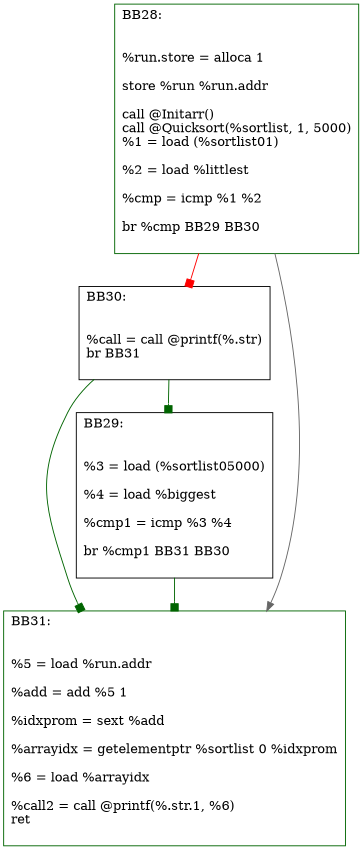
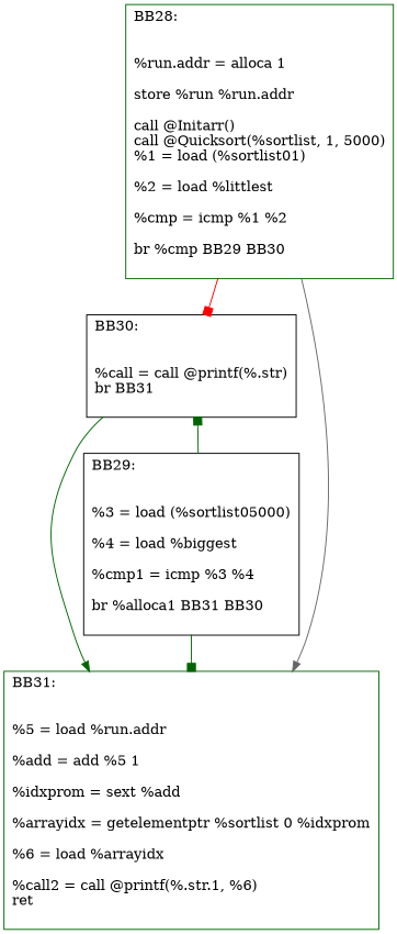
  digraph {
    node [color=darkgreen shape=record]
    edge [arrowhead=box color=darkgreen]
-   n1 [label="{BB28:\l\l\n%run.store = alloca 1\l\nstore %run %run.addr\l\ncall @Initarr()\lcall @Quicksort(%sortlist, 1, 5000)\l%1 = load  (%sortlist01)\l\n%2 = load %littlest\l\n%cmp = icmp %1 %2\l\nbr %cmp BB29 BB30\l\n}"]
+   n1 [label="{BB28:\l\l\n%run.addr = alloca 1\l\nstore %run %run.addr\l\ncall @Initarr()\lcall @Quicksort(%sortlist, 1, 5000)\l%1 = load  (%sortlist01)\l\n%2 = load %littlest\l\n%cmp = icmp %1 %2\l\nbr %cmp BB29 BB30\l\n}"]
    n2 [color=black label="{BB30:\l\l\n%call = call @printf(%.str)\lbr BB31\l\n}"]
    n3 [label="{BB31:\l\l\n%5 = load %run.addr\l\n%add = add %5 1\l\n%idxprom = sext %add\l\n%arrayidx = getelementptr %sortlist 0 %idxprom\l\n%6 = load %arrayidx\l\n%call2 = call @printf(%.str.1, %6)\lret\l\n}"]
-   n4 [color=black label="{BB29:\l\l\n%3 = load  (%sortlist05000)\l\n%4 = load %biggest\l\n%cmp1 = icmp %3 %4\l\nbr %cmp1 BB31 BB30\l\n}"]
+   n4 [color=black label="{BB29:\l\l\n%3 = load  (%sortlist05000)\l\n%4 = load %biggest\l\n%cmp1 = icmp %3 %4\l\nbr %alloca1 BB31 BB30\l\n}"]
    n1 -> n2 [color=red]
    n1 -> n3 [arrowhead=normal color=gray40]
-   n2 -> n3
-   n2 -> n4
+   n2 -> n3 [arrowhead=normal]
+   n4 -> n2
    n4 -> n3
  }
